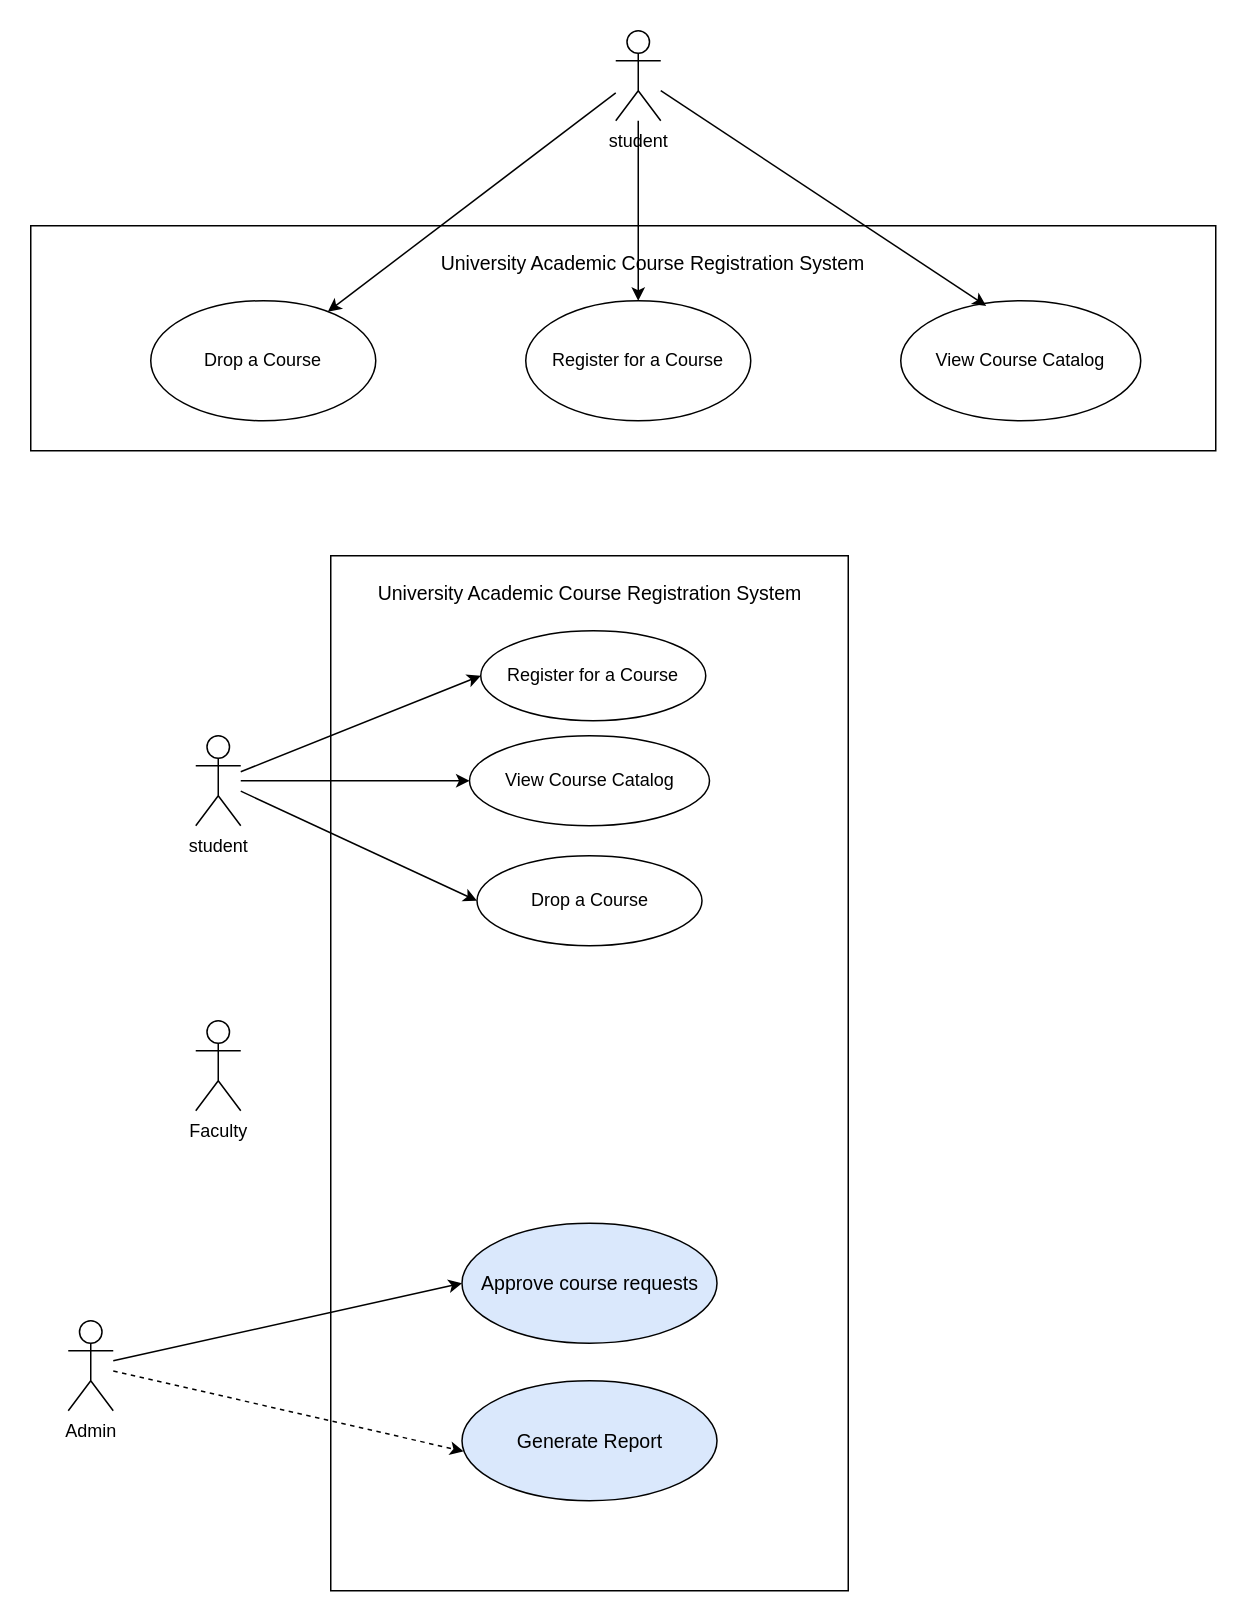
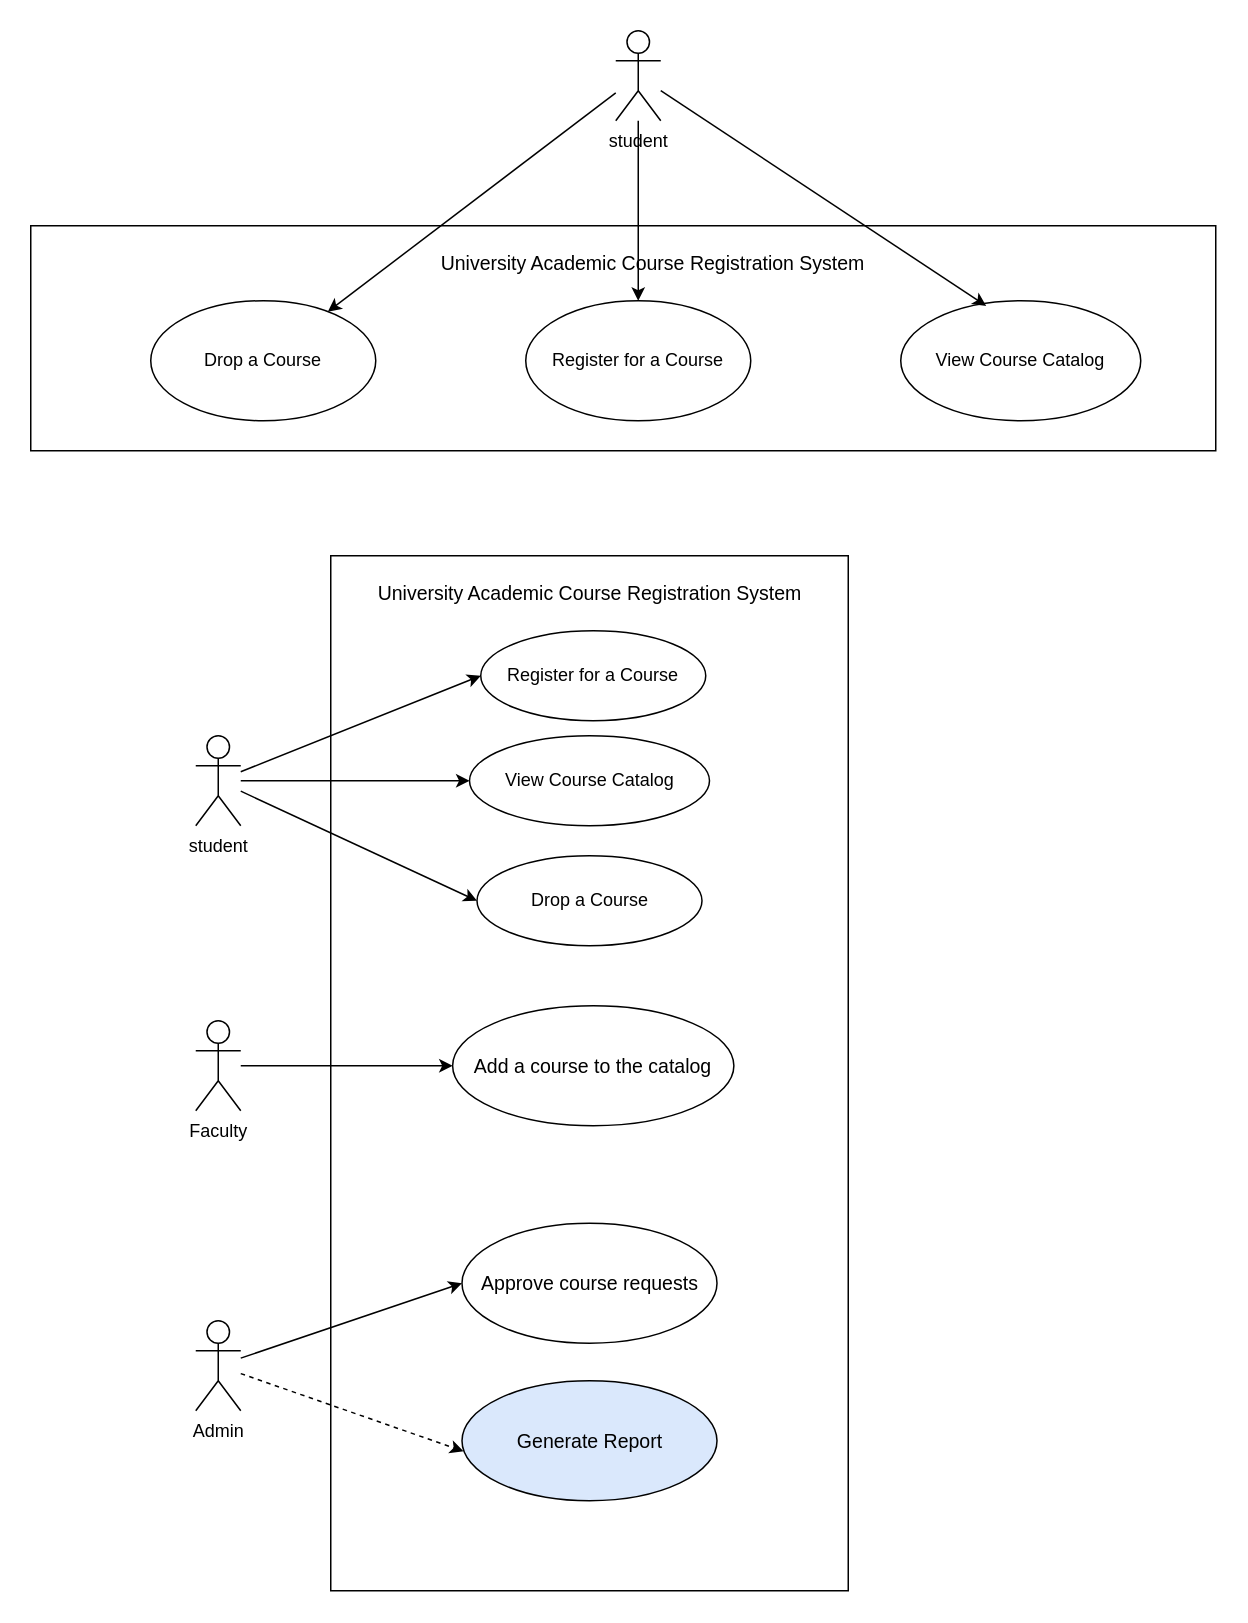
  <mxCell id="0" />
  <mxCell id="1" parent="0" />
  <mxCell id="2" value="student" style="shape=umlActor;verticalLabelPosition=bottom;verticalAlign=top;html=1;outlineConnect=0;" parent="1" vertex="1"><mxGeometry x="410" y="20" width="30" height="60" as="geometry" /></mxCell>
  <mxCell id="3" value="" style="rounded=0;whiteSpace=wrap;html=1;horizontal=0;" parent="1" vertex="1"><mxGeometry x="20" y="150" width="790" height="150" as="geometry" /></mxCell>
  <mxCell id="4" value="Register for a Course" style="ellipse;whiteSpace=wrap;html=1;" parent="1" vertex="1"><mxGeometry x="350" y="200" width="150" height="80" as="geometry" /></mxCell>
  <mxCell id="5" value="Drop a Course" style="ellipse;whiteSpace=wrap;html=1;" parent="1" vertex="1"><mxGeometry x="100" y="200" width="150" height="80" as="geometry" /></mxCell>
  <mxCell id="6" value="View Course Catalog" style="ellipse;whiteSpace=wrap;html=1;" parent="1" vertex="1"><mxGeometry x="600" y="200" width="160" height="80" as="geometry" /></mxCell>
  <mxCell id="7" value="University Academic Course Registration System" style="text;strokeColor=none;align=center;fillColor=none;html=1;verticalAlign=middle;whiteSpace=wrap;rounded=0;fontSize=13;" parent="1" vertex="1"><mxGeometry x="220" y="160" width="430" height="30" as="geometry" /></mxCell>
  <mxCell id="8" style="edgeStyle=none;html=1;entryX=0.5;entryY=0;entryDx=0;entryDy=0;fontSize=13;" parent="1" source="2" target="4" edge="1"><mxGeometry relative="1" as="geometry" /></mxCell>
  <mxCell id="9" style="edgeStyle=none;html=1;entryX=0.356;entryY=0.043;entryDx=0;entryDy=0;entryPerimeter=0;fontSize=13;" parent="1" source="2" target="6" edge="1"><mxGeometry relative="1" as="geometry" /></mxCell>
  <mxCell id="10" style="edgeStyle=none;html=1;fontSize=13;" parent="1" source="2" target="5" edge="1"><mxGeometry relative="1" as="geometry" /></mxCell>
  <mxCell id="11" value="" style="rounded=0;whiteSpace=wrap;html=1;fontSize=13;" parent="1" vertex="1"><mxGeometry x="220" y="370" width="345" height="690" as="geometry" /></mxCell>
  <mxCell id="12" value="University Academic Course Registration System" style="text;strokeColor=none;align=center;fillColor=none;html=1;verticalAlign=middle;whiteSpace=wrap;rounded=0;fontSize=13;" parent="1" vertex="1"><mxGeometry x="177.5" y="380" width="430" height="30" as="geometry" /></mxCell>
  <mxCell id="13" value="Register for a Course" style="ellipse;whiteSpace=wrap;html=1;" parent="1" vertex="1"><mxGeometry x="320" y="420" width="150" height="60" as="geometry" /></mxCell>
  <mxCell id="14" value="View Course Catalog" style="ellipse;whiteSpace=wrap;html=1;" parent="1" vertex="1"><mxGeometry x="312.5" y="490" width="160" height="60" as="geometry" /></mxCell>
  <mxCell id="15" value="Drop a Course" style="ellipse;whiteSpace=wrap;html=1;" parent="1" vertex="1"><mxGeometry x="317.5" y="570" width="150" height="60" as="geometry" /></mxCell>
  <mxCell id="16" style="edgeStyle=none;html=1;entryX=0;entryY=0.5;entryDx=0;entryDy=0;fontSize=13;" parent="1" source="18" target="26" edge="1"><mxGeometry relative="1" as="geometry" /></mxCell>
  <mxCell id="17" style="edgeStyle=none;html=1;entryX=0.006;entryY=0.588;entryDx=0;entryDy=0;entryPerimeter=0;fontSize=13;dashed=1;" parent="1" source="18" target="27" edge="1"><mxGeometry relative="1" as="geometry" /></mxCell>
- <mxCell id="18" value="Admin" style="shape=umlActor;verticalLabelPosition=bottom;verticalAlign=top;html=1;outlineConnect=0;" parent="1" vertex="1"><mxGeometry x="45" y="880" width="30" height="60" as="geometry" /></mxCell>
+ <mxCell id="18" value="Admin" style="shape=umlActor;verticalLabelPosition=bottom;verticalAlign=top;html=1;outlineConnect=0;" parent="1" vertex="1"><mxGeometry x="130" y="880" width="30" height="60" as="geometry" /></mxCell>
+ <mxCell id="19" style="edgeStyle=none;html=1;entryX=0;entryY=0.5;entryDx=0;entryDy=0;fontSize=13;" parent="1" source="20" target="25" edge="1"><mxGeometry relative="1" as="geometry" /></mxCell>
  <mxCell id="20" value="Faculty" style="shape=umlActor;verticalLabelPosition=bottom;verticalAlign=top;html=1;outlineConnect=0;" parent="1" vertex="1"><mxGeometry x="130" y="680" width="30" height="60" as="geometry" /></mxCell>
  <mxCell id="21" style="edgeStyle=none;html=1;entryX=0;entryY=0.5;entryDx=0;entryDy=0;fontSize=13;" parent="1" source="24" target="14" edge="1"><mxGeometry relative="1" as="geometry" /></mxCell>
  <mxCell id="22" style="edgeStyle=none;html=1;entryX=0;entryY=0.5;entryDx=0;entryDy=0;fontSize=13;" parent="1" source="24" target="13" edge="1"><mxGeometry relative="1" as="geometry" /></mxCell>
  <mxCell id="23" style="edgeStyle=none;html=1;entryX=0;entryY=0.5;entryDx=0;entryDy=0;fontSize=13;" parent="1" source="24" target="15" edge="1"><mxGeometry relative="1" as="geometry" /></mxCell>
  <mxCell id="24" value="student" style="shape=umlActor;verticalLabelPosition=bottom;verticalAlign=top;html=1;outlineConnect=0;" parent="1" vertex="1"><mxGeometry x="130" y="490" width="30" height="60" as="geometry" /></mxCell>
- <mxCell id="26" value="Approve course requests" style="ellipse;whiteSpace=wrap;html=1;fontSize=13;fillColor=#dae8fc;" parent="1" vertex="1"><mxGeometry x="307.5" y="815" width="170" height="80" as="geometry" /></mxCell>
+ <mxCell id="25" value="Add a course to the catalog" style="ellipse;whiteSpace=wrap;html=1;fontSize=13;" parent="1" vertex="1"><mxGeometry x="301.25" y="670" width="187.5" height="80" as="geometry" /></mxCell>
+ <mxCell id="26" value="Approve course requests" style="ellipse;whiteSpace=wrap;html=1;fontSize=13;" parent="1" vertex="1"><mxGeometry x="307.5" y="815" width="170" height="80" as="geometry" /></mxCell>
  <mxCell id="27" value="Generate Report" style="ellipse;whiteSpace=wrap;html=1;fontSize=13;fillColor=#dae8fc;" parent="1" vertex="1"><mxGeometry x="307.5" y="920" width="170" height="80" as="geometry" /></mxCell>
